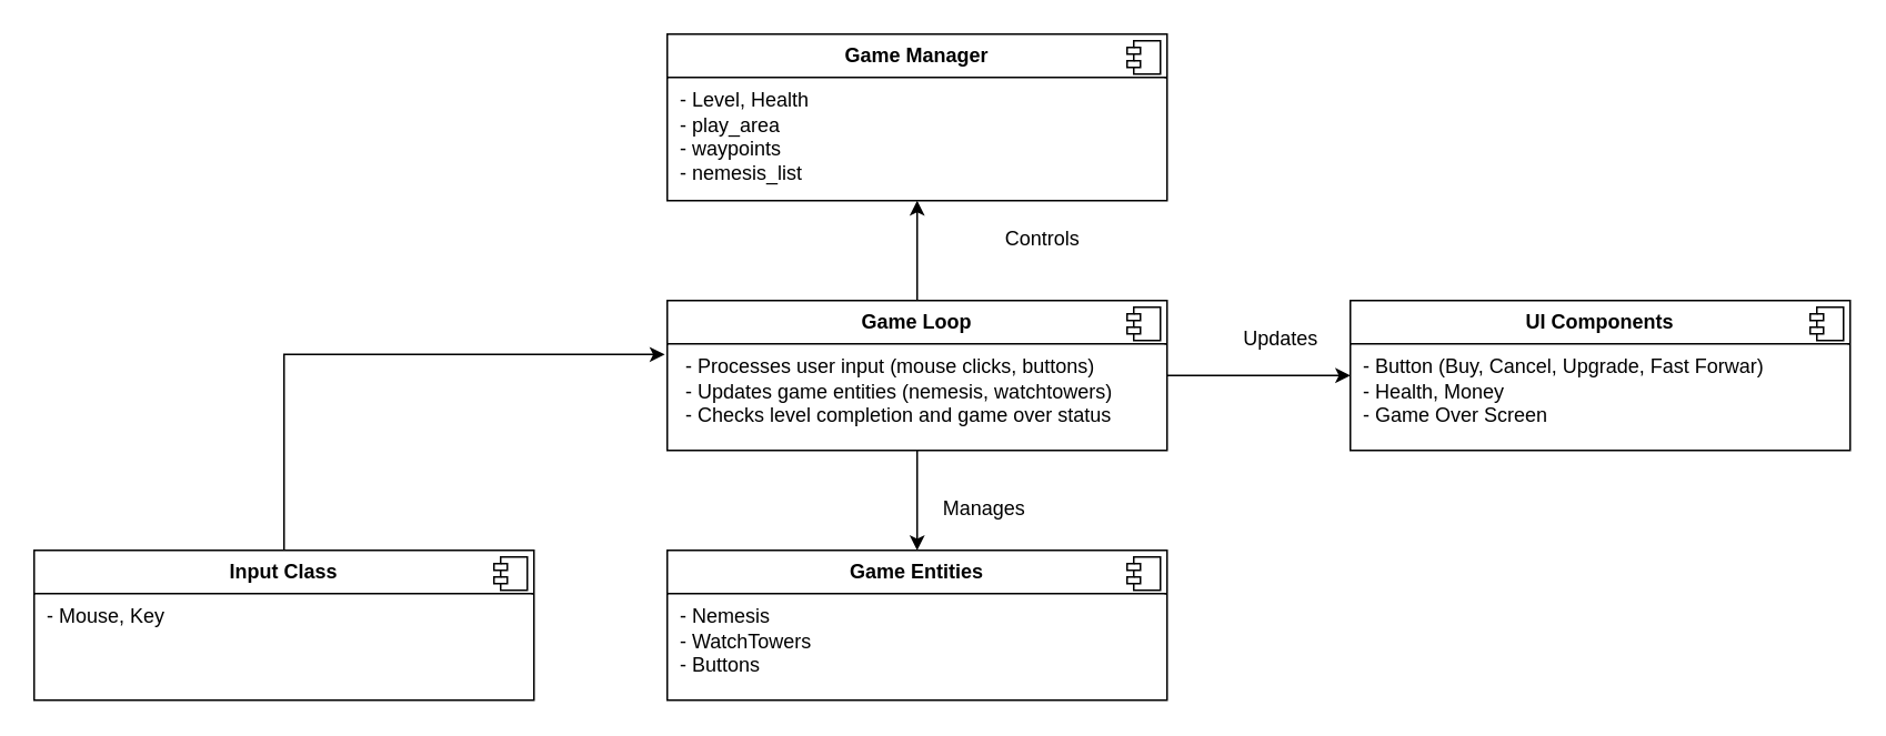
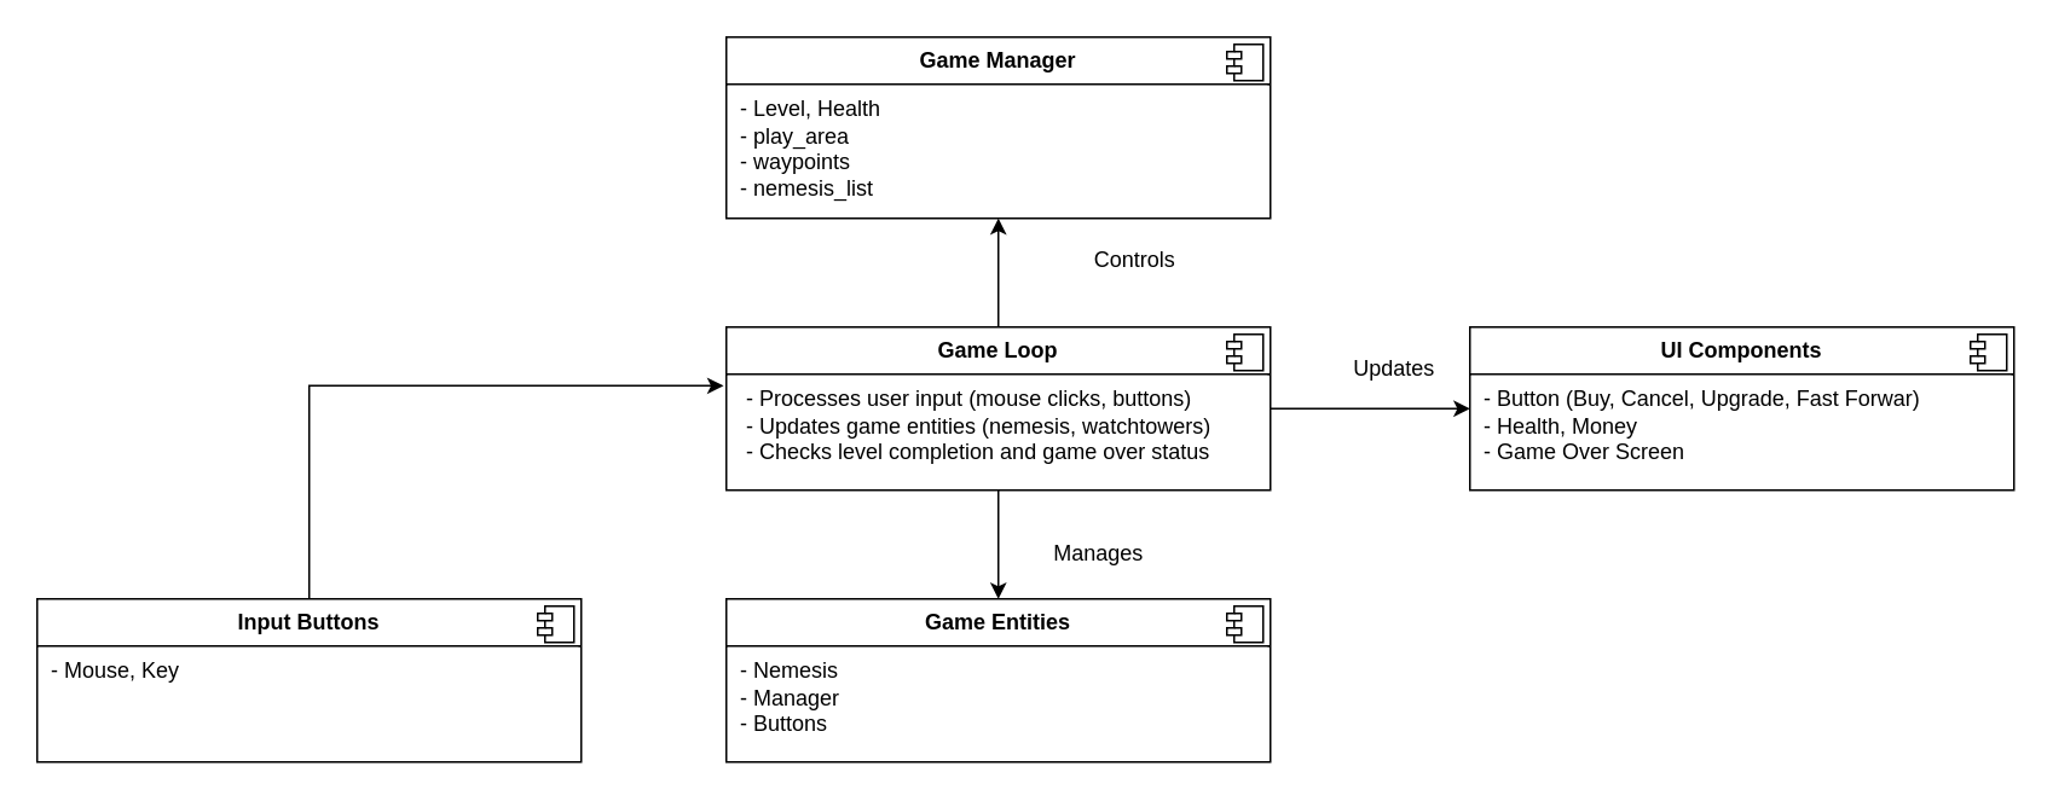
  <mxCell id="0" />
  <mxCell id="1" parent="0" />
  <mxCell id="2" value="" style="edgeStyle=orthogonalEdgeStyle;rounded=0;orthogonalLoop=1;jettySize=auto;html=1;" edge="1" parent="1" source="3" target="14"><mxGeometry relative="1" as="geometry" /></mxCell>
  <mxCell id="3" value="&lt;p style=&quot;margin:0px;margin-top:6px;text-align:center;&quot;&gt;&lt;b&gt;Game Loop&lt;/b&gt;&lt;/p&gt;&lt;hr size=&quot;1&quot; style=&quot;border-style:solid;&quot;&gt;&lt;p style=&quot;margin:0px;margin-left:8px;&quot;&gt;&amp;nbsp;- Processes &lt;span class=&quot;hljs-keyword&quot;&gt;user&lt;/span&gt; &lt;span class=&quot;hljs-keyword&quot;&gt;input&lt;/span&gt; (mouse clicks, buttons)&amp;nbsp;&lt;br&gt;&amp;nbsp;- Updates game entities (nemesis, watchtowers)&amp;nbsp;&lt;br&gt;&amp;nbsp;- Checks &lt;span class=&quot;hljs-keyword&quot;&gt;level&lt;/span&gt; completion &lt;span class=&quot;hljs-keyword&quot;&gt;and&lt;/span&gt; game &lt;span class=&quot;hljs-keyword&quot;&gt;over&lt;/span&gt; status&lt;/p&gt;" style="align=left;overflow=fill;html=1;dropTarget=0;whiteSpace=wrap;" vertex="1" parent="1"><mxGeometry x="400" y="180" width="300" height="90" as="geometry" /></mxCell>
  <mxCell id="4" value="" style="shape=component;jettyWidth=8;jettyHeight=4;" vertex="1" parent="3"><mxGeometry x="1" width="20" height="20" relative="1" as="geometry"><mxPoint x="-24" y="4" as="offset" /></mxGeometry></mxCell>
  <mxCell id="5" value="" style="edgeStyle=orthogonalEdgeStyle;rounded=0;orthogonalLoop=1;jettySize=auto;html=1;" edge="1" parent="1" source="3" target="6"><mxGeometry relative="1" as="geometry" /></mxCell>
- <mxCell id="6" value="&lt;p style=&quot;margin:0px;margin-top:6px;text-align:center;&quot;&gt;&lt;b&gt;Game Entities&lt;/b&gt;&lt;/p&gt;&lt;hr size=&quot;1&quot; style=&quot;border-style:solid;&quot;&gt;&lt;p style=&quot;margin:0px;margin-left:8px;&quot;&gt;- Nemesis&lt;/p&gt;&lt;p style=&quot;margin:0px;margin-left:8px;&quot;&gt;- WatchTowers&lt;/p&gt;&lt;p style=&quot;margin:0px;margin-left:8px;&quot;&gt;- Buttons&lt;/p&gt;" style="align=left;overflow=fill;html=1;dropTarget=0;whiteSpace=wrap;" vertex="1" parent="1"><mxGeometry x="400" y="330" width="300" height="90" as="geometry" /></mxCell>
+ <mxCell id="6" value="&lt;p style=&quot;margin:0px;margin-top:6px;text-align:center;&quot;&gt;&lt;b&gt;Game Entities&lt;/b&gt;&lt;/p&gt;&lt;hr size=&quot;1&quot; style=&quot;border-style:solid;&quot;&gt;&lt;p style=&quot;margin:0px;margin-left:8px;&quot;&gt;- Nemesis&lt;/p&gt;&lt;p style=&quot;margin:0px;margin-left:8px;&quot;&gt;- Manager&lt;/p&gt;&lt;p style=&quot;margin:0px;margin-left:8px;&quot;&gt;- Buttons&lt;/p&gt;" style="align=left;overflow=fill;html=1;dropTarget=0;whiteSpace=wrap;" vertex="1" parent="1"><mxGeometry x="400" y="330" width="300" height="90" as="geometry" /></mxCell>
  <mxCell id="7" value="" style="shape=component;jettyWidth=8;jettyHeight=4;" vertex="1" parent="6"><mxGeometry x="1" width="20" height="20" relative="1" as="geometry"><mxPoint x="-24" y="4" as="offset" /></mxGeometry></mxCell>
  <mxCell id="8" style="edgeStyle=orthogonalEdgeStyle;rounded=0;orthogonalLoop=1;jettySize=auto;html=1;entryX=-0.005;entryY=0.36;entryDx=0;entryDy=0;entryPerimeter=0;" edge="1" parent="1" source="10" target="3"><mxGeometry relative="1" as="geometry"><mxPoint x="170" y="220" as="targetPoint" /><Array as="points"><mxPoint x="170" y="212" /></Array></mxGeometry></mxCell>
  <mxCell id="9" value="" style="edgeStyle=orthogonalEdgeStyle;rounded=0;orthogonalLoop=1;jettySize=auto;html=1;exitX=1;exitY=0.5;exitDx=0;exitDy=0;" edge="1" parent="1" source="3" target="12"><mxGeometry relative="1" as="geometry" /></mxCell>
- <mxCell id="10" value="&lt;p style=&quot;margin:0px;margin-top:6px;text-align:center;&quot;&gt;&lt;b&gt;Input Class&lt;/b&gt;&lt;/p&gt;&lt;hr size=&quot;1&quot; style=&quot;border-style:solid;&quot;&gt;&lt;p style=&quot;margin:0px;margin-left:8px;&quot;&gt;- Mouse, Key&lt;/p&gt;" style="align=left;overflow=fill;html=1;dropTarget=0;whiteSpace=wrap;" vertex="1" parent="1"><mxGeometry x="20" y="330" width="300" height="90" as="geometry" /></mxCell>
+ <mxCell id="10" value="&lt;p style=&quot;margin:0px;margin-top:6px;text-align:center;&quot;&gt;&lt;b&gt;Input Buttons&lt;/b&gt;&lt;/p&gt;&lt;hr size=&quot;1&quot; style=&quot;border-style:solid;&quot;&gt;&lt;p style=&quot;margin:0px;margin-left:8px;&quot;&gt;- Mouse, Key&lt;/p&gt;" style="align=left;overflow=fill;html=1;dropTarget=0;whiteSpace=wrap;" vertex="1" parent="1"><mxGeometry x="20" y="330" width="300" height="90" as="geometry" /></mxCell>
  <mxCell id="11" value="" style="shape=component;jettyWidth=8;jettyHeight=4;" vertex="1" parent="10"><mxGeometry x="1" width="20" height="20" relative="1" as="geometry"><mxPoint x="-24" y="4" as="offset" /></mxGeometry></mxCell>
  <mxCell id="12" value="&lt;p style=&quot;margin:0px;margin-top:6px;text-align:center;&quot;&gt;&lt;b&gt;UI Components&lt;/b&gt;&lt;/p&gt;&lt;hr size=&quot;1&quot; style=&quot;border-style:solid;&quot;&gt;&lt;p style=&quot;margin:0px;margin-left:8px;&quot;&gt;- Button (Buy, Cancel, Upgrade, Fast Forwar)&lt;/p&gt;&lt;p style=&quot;margin:0px;margin-left:8px;&quot;&gt;- Health, Money&lt;/p&gt;&lt;p style=&quot;margin:0px;margin-left:8px;&quot;&gt;- Game Over Screen&lt;/p&gt;" style="align=left;overflow=fill;html=1;dropTarget=0;whiteSpace=wrap;" vertex="1" parent="1"><mxGeometry x="810" y="180" width="300" height="90" as="geometry" /></mxCell>
  <mxCell id="13" value="" style="shape=component;jettyWidth=8;jettyHeight=4;" vertex="1" parent="12"><mxGeometry x="1" width="20" height="20" relative="1" as="geometry"><mxPoint x="-24" y="4" as="offset" /></mxGeometry></mxCell>
  <mxCell id="14" value="&lt;p style=&quot;margin:0px;margin-top:6px;text-align:center;&quot;&gt;&lt;b&gt;Game Manager&lt;/b&gt;&lt;/p&gt;&lt;hr size=&quot;1&quot; style=&quot;border-style:solid;&quot;&gt;&lt;p style=&quot;margin:0px;margin-left:8px;&quot;&gt;- Level, Health&lt;/p&gt;&lt;p style=&quot;margin:0px;margin-left:8px;&quot;&gt;- play_area&lt;/p&gt;&lt;p style=&quot;margin:0px;margin-left:8px;&quot;&gt;- waypoints&lt;/p&gt;&lt;p style=&quot;margin:0px;margin-left:8px;&quot;&gt;- nemesis_list&lt;/p&gt;" style="align=left;overflow=fill;html=1;dropTarget=0;whiteSpace=wrap;" vertex="1" parent="1"><mxGeometry x="400" y="20" width="300" height="100" as="geometry" /></mxCell>
  <mxCell id="15" value="" style="shape=component;jettyWidth=8;jettyHeight=4;" vertex="1" parent="14"><mxGeometry x="1" width="20" height="20" relative="1" as="geometry"><mxPoint x="-24" y="4" as="offset" /></mxGeometry></mxCell>
  <mxCell id="16" value="" style="ellipse;whiteSpace=wrap;html=1;align=center;aspect=fixed;fillColor=none;strokeColor=none;resizable=0;perimeter=centerPerimeter;rotatable=0;allowArrows=0;points=[];outlineConnect=1;" vertex="1" parent="1"><mxGeometry x="545" y="330" width="10" height="10" as="geometry" /></mxCell>
  <mxCell id="17" value="Controls" style="text;html=1;align=center;verticalAlign=middle;resizable=0;points=[];autosize=1;strokeColor=none;fillColor=none;" vertex="1" parent="1"><mxGeometry x="590" y="128" width="70" height="30" as="geometry" /></mxCell>
- <mxCell id="18" value="Manages" style="text;html=1;align=center;verticalAlign=middle;resizable=0;points=[];autosize=1;strokeColor=none;fillColor=none;" vertex="1" parent="1"><mxGeometry x="555" y="290" width="70" height="30" as="geometry" /></mxCell>
+ <mxCell id="18" value="Manages" style="text;html=1;align=center;verticalAlign=middle;resizable=0;points=[];autosize=1;strokeColor=none;fillColor=none;" vertex="1" parent="1"><mxGeometry x="570" y="290" width="70" height="30" as="geometry" /></mxCell>
  <mxCell id="19" value="Updates" style="text;html=1;align=center;verticalAlign=middle;resizable=0;points=[];autosize=1;strokeColor=none;fillColor=none;" vertex="1" parent="1"><mxGeometry x="733" y="188" width="70" height="30" as="geometry" /></mxCell>
